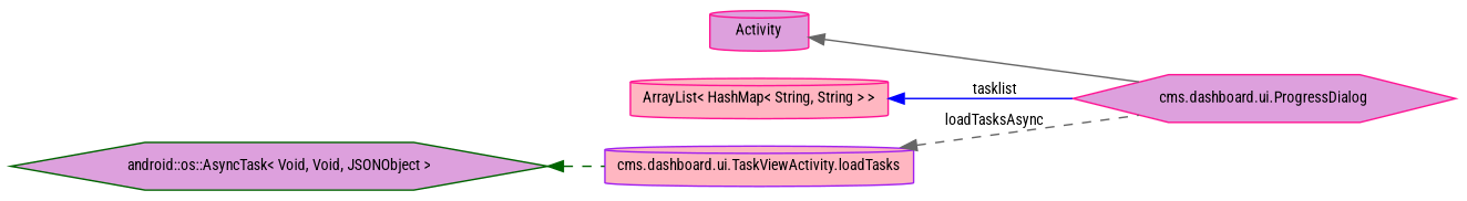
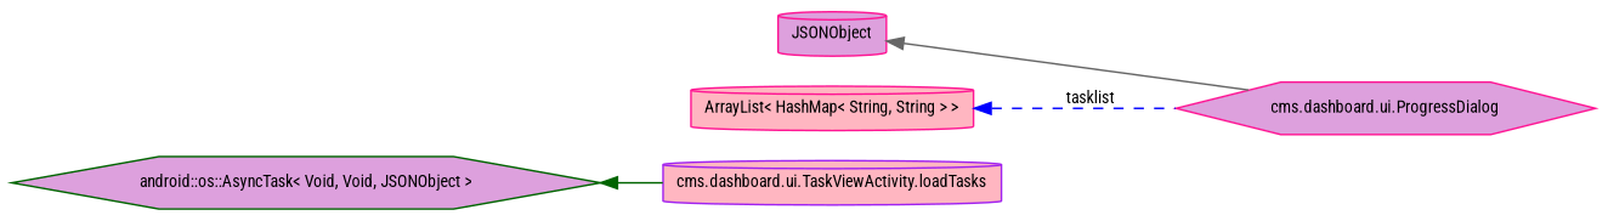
  digraph {
    fontname="Roboto Condensed"
    rankdir=LR
    node [color=deeppink fillcolor=plum fontname="Roboto Condensed" fontsize=10 shape=cylinder style=filled]
    edge [color=gray40 dir=back fontname="Roboto Condensed" fontsize=10 labelfontname=Helvetica labelfontsize=10 style=solid]
    n1 [fontcolor=black height=0.2 label="cms.dashboard.ui.ProgressDialog" shape=hexagon width=0.4]
-   n2 [height=0.2 label=Activity width=0.4]
+   n2 [height=0.2 label=JSONObject width=0.4]
    n3 [fillcolor=lightpink height=0.2 label="ArrayList\< HashMap\< String, String \> \>" width=0.4]
    n4 [color=purple fillcolor=lightpink height=0.2 label="cms.dashboard.ui.TaskViewActivity.loadTasks" width=0.4]
    n5 [color=darkgreen height=0.2 label="android::os::AsyncTask\< Void, Void, JSONObject \>" shape=hexagon width=0.4]
    n2 -> n1
-   n3 -> n1 [color=blue label=" tasklist"]
-   n4 -> n1 [label=" loadTasksAsync" style=dashed]
-   n5 -> n4 [color=darkgreen style=dashed]
+   n3 -> n1 [color=blue label=" tasklist" style=dashed]
+   n5 -> n4 [color=darkgreen]
  }
